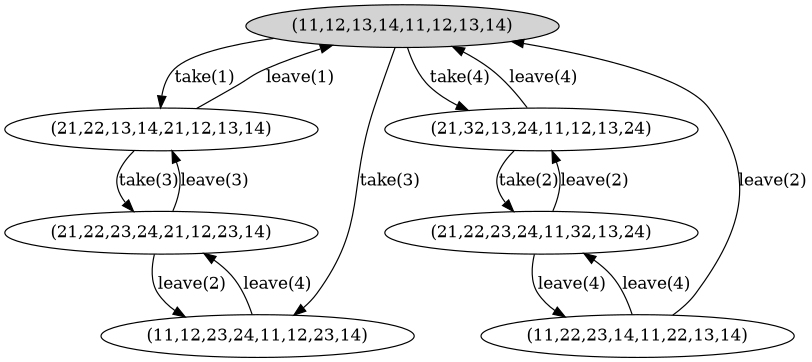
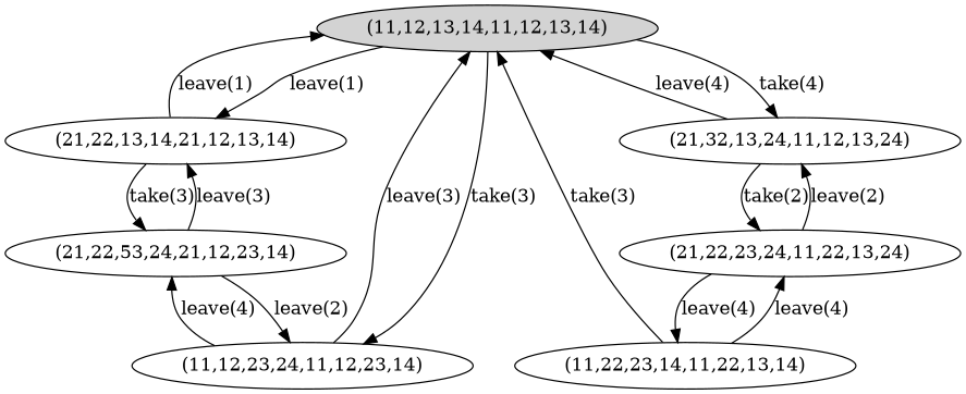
  digraph {
    n1 [label="(11,12,13,14,11,12,13,14)" style=filled]
    n2 [label="(21,22,13,14,21,12,13,14)"]
    n3 [label="(11,12,23,24,11,12,23,14)"]
    n4 [label="(21,32,13,24,11,12,13,24)"]
-   n5 [label="(21,22,23,24,21,12,23,14)"]
+   n5 [label="(21,22,53,24,21,12,23,14)"]
    n6 [label="(11,22,23,14,11,22,13,14)"]
-   n7 [label="(21,22,23,24,11,32,13,24)"]
-   n1 -> n2 [label="take(1)"]
+   n7 [label="(21,22,23,24,11,22,13,24)"]
+   n1 -> n2 [label="leave(1)"]
    n1 -> n3 [label="take(3)"]
    n1 -> n4 [label="take(4)"]
    n2 -> n1 [label="leave(1)"]
    n2 -> n5 [label="take(3)"]
+   n3 -> n1 [label="leave(3)"]
    n3 -> n5 [label="leave(4)"]
    n4 -> n1 [label="leave(4)"]
    n4 -> n7 [label="take(2)"]
    n5 -> n2 [label="leave(3)"]
    n5 -> n3 [label="leave(2)"]
-   n6 -> n1 [label="leave(2)"]
+   n6 -> n1 [label="take(3)"]
    n6 -> n7 [label="leave(4)"]
    n7 -> n4 [label="leave(2)"]
    n7 -> n6 [label="leave(4)"]
  }
